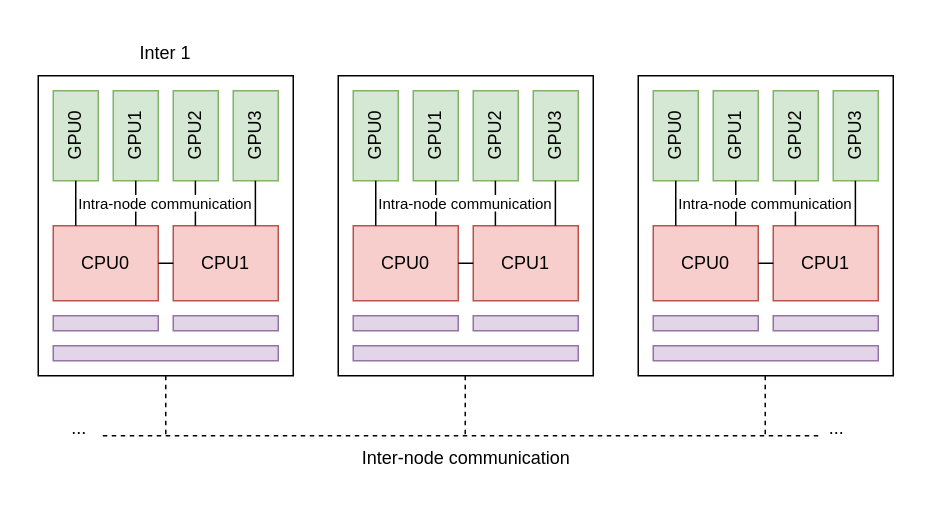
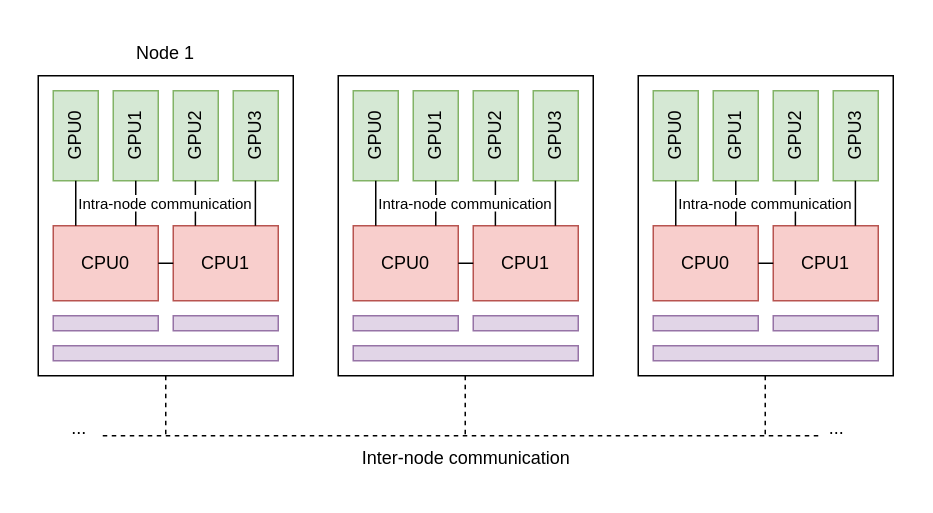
  <mxCell id="0" />
  <mxCell id="1" parent="0" />
  <mxCell id="2" value="" style="rounded=0;whiteSpace=wrap;html=1;" parent="1" vertex="1"><mxGeometry x="25" y="50" width="170" height="200" as="geometry" /></mxCell>
  <mxCell id="3" value="" style="rounded=0;whiteSpace=wrap;html=1;fillColor=#d5e8d4;strokeColor=#82b366;" parent="1" vertex="1"><mxGeometry x="35" y="60" width="30" height="60" as="geometry" /></mxCell>
  <mxCell id="4" value="" style="rounded=0;whiteSpace=wrap;html=1;fillColor=#d5e8d4;strokeColor=#82b366;" parent="1" vertex="1"><mxGeometry x="75" y="60" width="30" height="60" as="geometry" /></mxCell>
  <mxCell id="5" value="" style="rounded=0;whiteSpace=wrap;html=1;fillColor=#d5e8d4;strokeColor=#82b366;" parent="1" vertex="1"><mxGeometry x="115" y="60" width="30" height="60" as="geometry" /></mxCell>
  <mxCell id="6" value="" style="rounded=0;whiteSpace=wrap;html=1;fillColor=#d5e8d4;strokeColor=#82b366;" parent="1" vertex="1"><mxGeometry x="155" y="60" width="30" height="60" as="geometry" /></mxCell>
  <mxCell id="7" value="GPU0" style="text;html=1;strokeColor=none;fillColor=none;align=center;verticalAlign=middle;whiteSpace=wrap;rounded=0;rotation=-90;" parent="1" vertex="1"><mxGeometry x="20" y="75" width="60" height="30" as="geometry" /></mxCell>
  <mxCell id="8" value="GPU1" style="text;html=1;strokeColor=none;fillColor=none;align=center;verticalAlign=middle;whiteSpace=wrap;rounded=0;rotation=-90;" parent="1" vertex="1"><mxGeometry x="60" y="75" width="60" height="30" as="geometry" /></mxCell>
  <mxCell id="9" value="GPU2" style="text;html=1;strokeColor=none;fillColor=none;align=center;verticalAlign=middle;whiteSpace=wrap;rounded=0;rotation=-90;" parent="1" vertex="1"><mxGeometry x="100" y="75" width="60" height="30" as="geometry" /></mxCell>
  <mxCell id="10" value="GPU3" style="text;html=1;strokeColor=none;fillColor=none;align=center;verticalAlign=middle;whiteSpace=wrap;rounded=0;rotation=-90;" parent="1" vertex="1"><mxGeometry x="140" y="75" width="60" height="30" as="geometry" /></mxCell>
  <mxCell id="11" value="CPU0" style="rounded=0;whiteSpace=wrap;html=1;fillColor=#f8cecc;strokeColor=#b85450;" parent="1" vertex="1"><mxGeometry x="35" y="150" width="70" height="50" as="geometry" /></mxCell>
  <mxCell id="12" value="CPU1" style="rounded=0;whiteSpace=wrap;html=1;fillColor=#f8cecc;strokeColor=#b85450;" parent="1" vertex="1"><mxGeometry x="115" y="150" width="70" height="50" as="geometry" /></mxCell>
  <mxCell id="13" value="" style="endArrow=none;html=1;rounded=0;entryX=0;entryY=0.5;entryDx=0;entryDy=0;" parent="1" target="7" edge="1"><mxGeometry width="50" height="50" relative="1" as="geometry"><mxPoint x="50" y="150" as="sourcePoint" /><mxPoint x="97.5" y="110" as="targetPoint" /></mxGeometry></mxCell>
  <mxCell id="14" value="" style="endArrow=none;html=1;rounded=0;entryX=0;entryY=0.5;entryDx=0;entryDy=0;" parent="1" target="8" edge="1"><mxGeometry width="50" height="50" relative="1" as="geometry"><mxPoint x="90" y="150" as="sourcePoint" /><mxPoint x="60" y="130" as="targetPoint" /></mxGeometry></mxCell>
  <mxCell id="15" value="" style="endArrow=none;html=1;rounded=0;entryX=0;entryY=0.5;entryDx=0;entryDy=0;" parent="1" edge="1"><mxGeometry width="50" height="50" relative="1" as="geometry"><mxPoint x="129.76" y="150" as="sourcePoint" /><mxPoint x="129.76" y="120" as="targetPoint" /></mxGeometry></mxCell>
  <mxCell id="16" value="" style="endArrow=none;html=1;rounded=0;entryX=0;entryY=0.5;entryDx=0;entryDy=0;" parent="1" edge="1"><mxGeometry width="50" height="50" relative="1" as="geometry"><mxPoint x="169.76" y="150" as="sourcePoint" /><mxPoint x="169.76" y="120" as="targetPoint" /></mxGeometry></mxCell>
  <mxCell id="17" value="" style="rounded=0;whiteSpace=wrap;html=1;fillColor=#e1d5e7;strokeColor=#9673a6;" parent="1" vertex="1"><mxGeometry x="35" y="210" width="70" height="10" as="geometry" /></mxCell>
  <mxCell id="18" value="" style="rounded=0;whiteSpace=wrap;html=1;fillColor=#e1d5e7;strokeColor=#9673a6;" parent="1" vertex="1"><mxGeometry x="115" y="210" width="70" height="10" as="geometry" /></mxCell>
  <mxCell id="19" value="" style="rounded=0;whiteSpace=wrap;html=1;fillColor=#e1d5e7;strokeColor=#9673a6;" parent="1" vertex="1"><mxGeometry x="35" y="230" width="150" height="10" as="geometry" /></mxCell>
  <mxCell id="20" value="" style="endArrow=none;html=1;rounded=0;exitX=1;exitY=0.5;exitDx=0;exitDy=0;entryX=0;entryY=0.5;entryDx=0;entryDy=0;" parent="1" source="11" target="12" edge="1"><mxGeometry width="50" height="50" relative="1" as="geometry"><mxPoint x="265" y="220" as="sourcePoint" /><mxPoint x="315" y="170" as="targetPoint" /></mxGeometry></mxCell>
- <mxCell id="21" value="Inter 1" style="text;html=1;strokeColor=none;fillColor=none;align=center;verticalAlign=middle;whiteSpace=wrap;rounded=0;" parent="1" vertex="1"><mxGeometry x="80" y="20" width="60" height="30" as="geometry" /></mxCell>
+ <mxCell id="21" value="Node 1" style="text;html=1;strokeColor=none;fillColor=none;align=center;verticalAlign=middle;whiteSpace=wrap;rounded=0;" parent="1" vertex="1"><mxGeometry x="80" y="20" width="60" height="30" as="geometry" /></mxCell>
  <mxCell id="22" value="" style="rounded=0;whiteSpace=wrap;html=1;fillColor=#d5e8d4;strokeColor=#82b366;" parent="1" vertex="1"><mxGeometry x="235" y="60" width="30" height="60" as="geometry" /></mxCell>
  <mxCell id="23" value="" style="rounded=0;whiteSpace=wrap;html=1;fillColor=#d5e8d4;strokeColor=#82b366;" parent="1" vertex="1"><mxGeometry x="275" y="60" width="30" height="60" as="geometry" /></mxCell>
  <mxCell id="24" value="" style="rounded=0;whiteSpace=wrap;html=1;fillColor=#d5e8d4;strokeColor=#82b366;" parent="1" vertex="1"><mxGeometry x="315" y="60" width="30" height="60" as="geometry" /></mxCell>
  <mxCell id="25" value="" style="rounded=0;whiteSpace=wrap;html=1;fillColor=#d5e8d4;strokeColor=#82b366;" parent="1" vertex="1"><mxGeometry x="355" y="60" width="30" height="60" as="geometry" /></mxCell>
  <mxCell id="26" value="GPU0" style="text;html=1;strokeColor=none;fillColor=none;align=center;verticalAlign=middle;whiteSpace=wrap;rounded=0;rotation=-90;" parent="1" vertex="1"><mxGeometry x="220" y="75" width="60" height="30" as="geometry" /></mxCell>
  <mxCell id="27" value="GPU1" style="text;html=1;strokeColor=none;fillColor=none;align=center;verticalAlign=middle;whiteSpace=wrap;rounded=0;rotation=-90;" parent="1" vertex="1"><mxGeometry x="260" y="75" width="60" height="30" as="geometry" /></mxCell>
  <mxCell id="28" value="GPU2" style="text;html=1;strokeColor=none;fillColor=none;align=center;verticalAlign=middle;whiteSpace=wrap;rounded=0;rotation=-90;" parent="1" vertex="1"><mxGeometry x="300" y="75" width="60" height="30" as="geometry" /></mxCell>
  <mxCell id="29" value="GPU3" style="text;html=1;strokeColor=none;fillColor=none;align=center;verticalAlign=middle;whiteSpace=wrap;rounded=0;rotation=-90;" parent="1" vertex="1"><mxGeometry x="340" y="75" width="60" height="30" as="geometry" /></mxCell>
  <mxCell id="30" value="CPU0" style="rounded=0;whiteSpace=wrap;html=1;fillColor=#f8cecc;strokeColor=#b85450;" parent="1" vertex="1"><mxGeometry x="235" y="150" width="70" height="50" as="geometry" /></mxCell>
  <mxCell id="31" value="CPU1" style="rounded=0;whiteSpace=wrap;html=1;fillColor=#f8cecc;strokeColor=#b85450;" parent="1" vertex="1"><mxGeometry x="315" y="150" width="70" height="50" as="geometry" /></mxCell>
  <mxCell id="32" value="" style="endArrow=none;html=1;rounded=0;entryX=0;entryY=0.5;entryDx=0;entryDy=0;" parent="1" target="26" edge="1"><mxGeometry width="50" height="50" relative="1" as="geometry"><mxPoint x="250" y="150" as="sourcePoint" /><mxPoint x="297.5" y="110" as="targetPoint" /></mxGeometry></mxCell>
  <mxCell id="33" value="" style="endArrow=none;html=1;rounded=0;entryX=0;entryY=0.5;entryDx=0;entryDy=0;" parent="1" target="27" edge="1"><mxGeometry width="50" height="50" relative="1" as="geometry"><mxPoint x="290" y="150" as="sourcePoint" /><mxPoint x="260" y="130" as="targetPoint" /></mxGeometry></mxCell>
  <mxCell id="34" value="" style="endArrow=none;html=1;rounded=0;entryX=0;entryY=0.5;entryDx=0;entryDy=0;" parent="1" edge="1"><mxGeometry width="50" height="50" relative="1" as="geometry"><mxPoint x="329.76" y="150" as="sourcePoint" /><mxPoint x="329.76" y="120" as="targetPoint" /></mxGeometry></mxCell>
  <mxCell id="35" value="" style="endArrow=none;html=1;rounded=0;entryX=0;entryY=0.5;entryDx=0;entryDy=0;" parent="1" edge="1"><mxGeometry width="50" height="50" relative="1" as="geometry"><mxPoint x="369.76" y="150" as="sourcePoint" /><mxPoint x="369.76" y="120" as="targetPoint" /></mxGeometry></mxCell>
  <mxCell id="36" value="" style="rounded=0;whiteSpace=wrap;html=1;fillColor=#e1d5e7;strokeColor=#9673a6;" parent="1" vertex="1"><mxGeometry x="235" y="210" width="70" height="10" as="geometry" /></mxCell>
  <mxCell id="37" value="" style="rounded=0;whiteSpace=wrap;html=1;fillColor=#e1d5e7;strokeColor=#9673a6;" parent="1" vertex="1"><mxGeometry x="315" y="210" width="70" height="10" as="geometry" /></mxCell>
  <mxCell id="38" value="" style="rounded=0;whiteSpace=wrap;html=1;fillColor=#e1d5e7;strokeColor=#9673a6;" parent="1" vertex="1"><mxGeometry x="235" y="230" width="150" height="10" as="geometry" /></mxCell>
  <mxCell id="39" value="" style="endArrow=none;html=1;rounded=0;exitX=1;exitY=0.5;exitDx=0;exitDy=0;entryX=0;entryY=0.5;entryDx=0;entryDy=0;" parent="1" source="30" target="31" edge="1"><mxGeometry width="50" height="50" relative="1" as="geometry"><mxPoint x="465" y="220" as="sourcePoint" /><mxPoint x="515" y="170" as="targetPoint" /></mxGeometry></mxCell>
  <mxCell id="40" value="" style="rounded=0;whiteSpace=wrap;html=1;" parent="1" vertex="1"><mxGeometry x="425" y="50" width="170" height="200" as="geometry" /></mxCell>
  <mxCell id="41" value="" style="rounded=0;whiteSpace=wrap;html=1;fillColor=#d5e8d4;strokeColor=#82b366;" parent="1" vertex="1"><mxGeometry x="435" y="60" width="30" height="60" as="geometry" /></mxCell>
  <mxCell id="42" value="" style="rounded=0;whiteSpace=wrap;html=1;fillColor=#d5e8d4;strokeColor=#82b366;" parent="1" vertex="1"><mxGeometry x="475" y="60" width="30" height="60" as="geometry" /></mxCell>
  <mxCell id="43" value="" style="rounded=0;whiteSpace=wrap;html=1;fillColor=#d5e8d4;strokeColor=#82b366;" parent="1" vertex="1"><mxGeometry x="515" y="60" width="30" height="60" as="geometry" /></mxCell>
  <mxCell id="44" value="" style="rounded=0;whiteSpace=wrap;html=1;fillColor=#d5e8d4;strokeColor=#82b366;" parent="1" vertex="1"><mxGeometry x="555" y="60" width="30" height="60" as="geometry" /></mxCell>
  <mxCell id="45" value="GPU0" style="text;html=1;strokeColor=none;fillColor=none;align=center;verticalAlign=middle;whiteSpace=wrap;rounded=0;rotation=-90;" parent="1" vertex="1"><mxGeometry x="420" y="75" width="60" height="30" as="geometry" /></mxCell>
  <mxCell id="46" value="GPU1" style="text;html=1;strokeColor=none;fillColor=none;align=center;verticalAlign=middle;whiteSpace=wrap;rounded=0;rotation=-90;" parent="1" vertex="1"><mxGeometry x="460" y="75" width="60" height="30" as="geometry" /></mxCell>
  <mxCell id="47" value="GPU2" style="text;html=1;strokeColor=none;fillColor=none;align=center;verticalAlign=middle;whiteSpace=wrap;rounded=0;rotation=-90;" parent="1" vertex="1"><mxGeometry x="500" y="75" width="60" height="30" as="geometry" /></mxCell>
  <mxCell id="48" value="GPU3" style="text;html=1;strokeColor=none;fillColor=none;align=center;verticalAlign=middle;whiteSpace=wrap;rounded=0;rotation=-90;" parent="1" vertex="1"><mxGeometry x="540" y="75" width="60" height="30" as="geometry" /></mxCell>
  <mxCell id="49" value="CPU0" style="rounded=0;whiteSpace=wrap;html=1;fillColor=#f8cecc;strokeColor=#b85450;" parent="1" vertex="1"><mxGeometry x="435" y="150" width="70" height="50" as="geometry" /></mxCell>
  <mxCell id="50" value="CPU1" style="rounded=0;whiteSpace=wrap;html=1;fillColor=#f8cecc;strokeColor=#b85450;" parent="1" vertex="1"><mxGeometry x="515" y="150" width="70" height="50" as="geometry" /></mxCell>
  <mxCell id="51" value="" style="endArrow=none;html=1;rounded=0;entryX=0;entryY=0.5;entryDx=0;entryDy=0;" parent="1" target="45" edge="1"><mxGeometry width="50" height="50" relative="1" as="geometry"><mxPoint x="450" y="150" as="sourcePoint" /><mxPoint x="497.5" y="110" as="targetPoint" /></mxGeometry></mxCell>
  <mxCell id="52" value="" style="endArrow=none;html=1;rounded=0;entryX=0;entryY=0.5;entryDx=0;entryDy=0;" parent="1" target="46" edge="1"><mxGeometry width="50" height="50" relative="1" as="geometry"><mxPoint x="490" y="150" as="sourcePoint" /><mxPoint x="460" y="130" as="targetPoint" /></mxGeometry></mxCell>
  <mxCell id="53" value="" style="endArrow=none;html=1;rounded=0;entryX=0;entryY=0.5;entryDx=0;entryDy=0;" parent="1" edge="1"><mxGeometry width="50" height="50" relative="1" as="geometry"><mxPoint x="529.76" y="150" as="sourcePoint" /><mxPoint x="529.76" y="120" as="targetPoint" /></mxGeometry></mxCell>
  <mxCell id="54" value="" style="endArrow=none;html=1;rounded=0;entryX=0;entryY=0.5;entryDx=0;entryDy=0;" parent="1" edge="1"><mxGeometry width="50" height="50" relative="1" as="geometry"><mxPoint x="569.76" y="150" as="sourcePoint" /><mxPoint x="569.76" y="120" as="targetPoint" /></mxGeometry></mxCell>
  <mxCell id="55" value="" style="rounded=0;whiteSpace=wrap;html=1;fillColor=#e1d5e7;strokeColor=#9673a6;" parent="1" vertex="1"><mxGeometry x="435" y="210" width="70" height="10" as="geometry" /></mxCell>
  <mxCell id="56" value="" style="rounded=0;whiteSpace=wrap;html=1;fillColor=#e1d5e7;strokeColor=#9673a6;" parent="1" vertex="1"><mxGeometry x="515" y="210" width="70" height="10" as="geometry" /></mxCell>
  <mxCell id="57" value="" style="rounded=0;whiteSpace=wrap;html=1;fillColor=#e1d5e7;strokeColor=#9673a6;" parent="1" vertex="1"><mxGeometry x="435" y="230" width="150" height="10" as="geometry" /></mxCell>
  <mxCell id="58" value="" style="endArrow=none;html=1;rounded=0;exitX=1;exitY=0.5;exitDx=0;exitDy=0;entryX=0;entryY=0.5;entryDx=0;entryDy=0;" parent="1" source="49" target="50" edge="1"><mxGeometry width="50" height="50" relative="1" as="geometry"><mxPoint x="665" y="220" as="sourcePoint" /><mxPoint x="715" y="170" as="targetPoint" /></mxGeometry></mxCell>
  <mxCell id="59" value="" style="rounded=0;whiteSpace=wrap;html=1;" parent="1" vertex="1"><mxGeometry x="225" y="50" width="170" height="200" as="geometry" /></mxCell>
  <mxCell id="60" value="" style="rounded=0;whiteSpace=wrap;html=1;fillColor=#d5e8d4;strokeColor=#82b366;" parent="1" vertex="1"><mxGeometry x="235" y="60" width="30" height="60" as="geometry" /></mxCell>
  <mxCell id="61" value="" style="rounded=0;whiteSpace=wrap;html=1;fillColor=#d5e8d4;strokeColor=#82b366;" parent="1" vertex="1"><mxGeometry x="275" y="60" width="30" height="60" as="geometry" /></mxCell>
  <mxCell id="62" value="" style="rounded=0;whiteSpace=wrap;html=1;fillColor=#d5e8d4;strokeColor=#82b366;" parent="1" vertex="1"><mxGeometry x="315" y="60" width="30" height="60" as="geometry" /></mxCell>
  <mxCell id="63" value="" style="rounded=0;whiteSpace=wrap;html=1;fillColor=#d5e8d4;strokeColor=#82b366;" parent="1" vertex="1"><mxGeometry x="355" y="60" width="30" height="60" as="geometry" /></mxCell>
  <mxCell id="64" value="GPU0" style="text;html=1;strokeColor=none;fillColor=none;align=center;verticalAlign=middle;whiteSpace=wrap;rounded=0;rotation=-90;" parent="1" vertex="1"><mxGeometry x="220" y="75" width="60" height="30" as="geometry" /></mxCell>
  <mxCell id="65" value="GPU1" style="text;html=1;strokeColor=none;fillColor=none;align=center;verticalAlign=middle;whiteSpace=wrap;rounded=0;rotation=-90;" parent="1" vertex="1"><mxGeometry x="260" y="75" width="60" height="30" as="geometry" /></mxCell>
  <mxCell id="66" value="GPU2" style="text;html=1;strokeColor=none;fillColor=none;align=center;verticalAlign=middle;whiteSpace=wrap;rounded=0;rotation=-90;" parent="1" vertex="1"><mxGeometry x="300" y="75" width="60" height="30" as="geometry" /></mxCell>
  <mxCell id="67" value="GPU3" style="text;html=1;strokeColor=none;fillColor=none;align=center;verticalAlign=middle;whiteSpace=wrap;rounded=0;rotation=-90;" parent="1" vertex="1"><mxGeometry x="340" y="75" width="60" height="30" as="geometry" /></mxCell>
  <mxCell id="68" value="CPU0" style="rounded=0;whiteSpace=wrap;html=1;fillColor=#f8cecc;strokeColor=#b85450;" parent="1" vertex="1"><mxGeometry x="235" y="150" width="70" height="50" as="geometry" /></mxCell>
  <mxCell id="69" value="CPU1" style="rounded=0;whiteSpace=wrap;html=1;fillColor=#f8cecc;strokeColor=#b85450;" parent="1" vertex="1"><mxGeometry x="315" y="150" width="70" height="50" as="geometry" /></mxCell>
  <mxCell id="70" value="" style="endArrow=none;html=1;rounded=0;entryX=0;entryY=0.5;entryDx=0;entryDy=0;" parent="1" target="64" edge="1"><mxGeometry width="50" height="50" relative="1" as="geometry"><mxPoint x="250" y="150" as="sourcePoint" /><mxPoint x="297.5" y="110" as="targetPoint" /></mxGeometry></mxCell>
  <mxCell id="71" value="" style="endArrow=none;html=1;rounded=0;entryX=0;entryY=0.5;entryDx=0;entryDy=0;" parent="1" target="65" edge="1"><mxGeometry width="50" height="50" relative="1" as="geometry"><mxPoint x="290" y="150" as="sourcePoint" /><mxPoint x="260" y="130" as="targetPoint" /></mxGeometry></mxCell>
  <mxCell id="72" value="" style="endArrow=none;html=1;rounded=0;entryX=0;entryY=0.5;entryDx=0;entryDy=0;" parent="1" edge="1"><mxGeometry width="50" height="50" relative="1" as="geometry"><mxPoint x="329.76" y="150" as="sourcePoint" /><mxPoint x="329.76" y="120" as="targetPoint" /></mxGeometry></mxCell>
  <mxCell id="73" value="" style="endArrow=none;html=1;rounded=0;entryX=0;entryY=0.5;entryDx=0;entryDy=0;" parent="1" edge="1"><mxGeometry width="50" height="50" relative="1" as="geometry"><mxPoint x="369.76" y="150" as="sourcePoint" /><mxPoint x="369.76" y="120" as="targetPoint" /></mxGeometry></mxCell>
  <mxCell id="74" value="" style="rounded=0;whiteSpace=wrap;html=1;fillColor=#e1d5e7;strokeColor=#9673a6;" parent="1" vertex="1"><mxGeometry x="235" y="210" width="70" height="10" as="geometry" /></mxCell>
  <mxCell id="75" value="" style="rounded=0;whiteSpace=wrap;html=1;fillColor=#e1d5e7;strokeColor=#9673a6;" parent="1" vertex="1"><mxGeometry x="315" y="210" width="70" height="10" as="geometry" /></mxCell>
  <mxCell id="76" value="" style="rounded=0;whiteSpace=wrap;html=1;fillColor=#e1d5e7;strokeColor=#9673a6;" parent="1" vertex="1"><mxGeometry x="235" y="230" width="150" height="10" as="geometry" /></mxCell>
  <mxCell id="77" value="" style="endArrow=none;html=1;rounded=0;exitX=1;exitY=0.5;exitDx=0;exitDy=0;entryX=0;entryY=0.5;entryDx=0;entryDy=0;" parent="1" source="68" target="69" edge="1"><mxGeometry width="50" height="50" relative="1" as="geometry"><mxPoint x="465" y="220" as="sourcePoint" /><mxPoint x="515" y="170" as="targetPoint" /></mxGeometry></mxCell>
  <mxCell id="78" value="" style="endArrow=none;dashed=1;html=1;rounded=0;exitX=0.5;exitY=1;exitDx=0;exitDy=0;" parent="1" source="2" edge="1"><mxGeometry width="50" height="50" relative="1" as="geometry"><mxPoint x="125" y="340" as="sourcePoint" /><mxPoint x="110" y="290" as="targetPoint" /></mxGeometry></mxCell>
  <mxCell id="79" value="" style="endArrow=none;dashed=1;html=1;rounded=0;exitX=0.5;exitY=1;exitDx=0;exitDy=0;" parent="1" edge="1"><mxGeometry width="50" height="50" relative="1" as="geometry"><mxPoint x="309.66" y="250" as="sourcePoint" /><mxPoint x="309.66" y="290" as="targetPoint" /></mxGeometry></mxCell>
  <mxCell id="80" value="" style="endArrow=none;dashed=1;html=1;rounded=0;exitX=0.5;exitY=1;exitDx=0;exitDy=0;" parent="1" edge="1"><mxGeometry width="50" height="50" relative="1" as="geometry"><mxPoint x="509.66" y="250" as="sourcePoint" /><mxPoint x="509.66" y="290" as="targetPoint" /></mxGeometry></mxCell>
  <mxCell id="81" value="" style="endArrow=none;dashed=1;html=1;rounded=0;" parent="1" edge="1"><mxGeometry width="50" height="50" relative="1" as="geometry"><mxPoint x="545" y="290" as="sourcePoint" /><mxPoint x="65" y="290" as="targetPoint" /></mxGeometry></mxCell>
  <mxCell id="82" value="..." style="text;html=1;strokeColor=none;fillColor=none;align=center;verticalAlign=middle;whiteSpace=wrap;rounded=0;" parent="1" vertex="1"><mxGeometry x="40" y="270" width="25" height="30" as="geometry" /></mxCell>
  <mxCell id="83" value="..." style="text;html=1;strokeColor=none;fillColor=none;align=center;verticalAlign=middle;whiteSpace=wrap;rounded=0;" parent="1" vertex="1"><mxGeometry x="545" y="270" width="25" height="30" as="geometry" /></mxCell>
  <mxCell id="84" value="&lt;font style=&quot;font-size: 10px ; background-color: rgb(255 , 255 , 255)&quot;&gt;Intra-node communication&lt;/font&gt;" style="text;html=1;strokeColor=none;fillColor=none;align=center;verticalAlign=middle;whiteSpace=wrap;rounded=0;" parent="1" vertex="1"><mxGeometry x="35" y="120" width="150" height="30" as="geometry" /></mxCell>
  <mxCell id="85" value="Inter-node communication" style="text;html=1;strokeColor=none;fillColor=none;align=center;verticalAlign=middle;whiteSpace=wrap;rounded=0;" parent="1" vertex="1"><mxGeometry x="227.5" y="290" width="165" height="30" as="geometry" /></mxCell>
  <mxCell id="86" value="&lt;font style=&quot;font-size: 10px ; background-color: rgb(255 , 255 , 255)&quot;&gt;Intra-node communication&lt;/font&gt;" style="text;html=1;strokeColor=none;fillColor=none;align=center;verticalAlign=middle;whiteSpace=wrap;rounded=0;" parent="1" vertex="1"><mxGeometry x="235" y="120" width="150" height="30" as="geometry" /></mxCell>
  <mxCell id="87" value="&lt;font style=&quot;font-size: 10px ; background-color: rgb(255 , 255 , 255)&quot;&gt;Intra-node communication&lt;/font&gt;" style="text;html=1;strokeColor=none;fillColor=none;align=center;verticalAlign=middle;whiteSpace=wrap;rounded=0;" parent="1" vertex="1"><mxGeometry x="435" y="120" width="150" height="30" as="geometry" /></mxCell>
